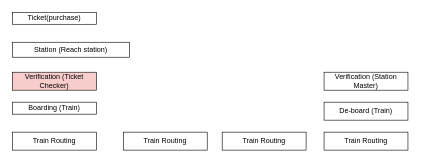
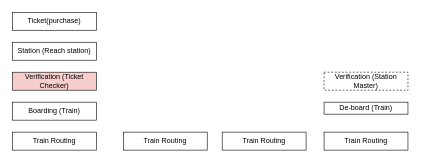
  <mxCell id="0" />
  <mxCell id="1" parent="0" />
- <mxCell id="2" value="Station (Reach station)" style="rounded=0;whiteSpace=wrap;html=1;" vertex="1" parent="1"><mxGeometry x="20" y="70" width="195" height="25" as="geometry" /></mxCell>
- <mxCell id="3" value="Ticket(purchase)" style="rounded=0;whiteSpace=wrap;html=1;" vertex="1" parent="1"><mxGeometry x="20" y="20" width="140" height="20" as="geometry" /></mxCell>
- <mxCell id="4" value="Verification (Station Master)" style="rounded=0;whiteSpace=wrap;html=1;" vertex="1" parent="1"><mxGeometry x="540" y="120" width="140" height="30" as="geometry" /></mxCell>
- <mxCell id="5" value="Boarding (Train)" style="rounded=0;whiteSpace=wrap;html=1;" vertex="1" parent="1"><mxGeometry x="20" y="170" width="140" height="20" as="geometry" /></mxCell>
+ <mxCell id="2" value="Station (Reach station)" style="rounded=0;whiteSpace=wrap;html=1;" vertex="1" parent="1"><mxGeometry x="20" y="70" width="140" height="30" as="geometry" /></mxCell>
+ <mxCell id="3" value="Ticket(purchase)" style="rounded=0;whiteSpace=wrap;html=1;" vertex="1" parent="1"><mxGeometry x="20" y="20" width="140" height="30" as="geometry" /></mxCell>
+ <mxCell id="4" value="Verification (Station Master)" style="rounded=0;whiteSpace=wrap;html=1;dashed=1;" vertex="1" parent="1"><mxGeometry x="540" y="120" width="140" height="30" as="geometry" /></mxCell>
+ <mxCell id="5" value="Boarding (Train)" style="rounded=0;whiteSpace=wrap;html=1;" vertex="1" parent="1"><mxGeometry x="20" y="170" width="140" height="30" as="geometry" /></mxCell>
  <mxCell id="6" value="Train Routing" style="rounded=0;whiteSpace=wrap;html=1;" vertex="1" parent="1"><mxGeometry x="20" y="220" width="140" height="30" as="geometry" /></mxCell>
  <mxCell id="7" value="Train Routing" style="rounded=0;whiteSpace=wrap;html=1;" vertex="1" parent="1"><mxGeometry x="205" y="220" width="140" height="30" as="geometry" /></mxCell>
  <mxCell id="8" value="Train Routing" style="rounded=0;whiteSpace=wrap;html=1;" vertex="1" parent="1"><mxGeometry x="370" y="220" width="140" height="30" as="geometry" /></mxCell>
  <mxCell id="9" value="Train Routing" style="rounded=0;whiteSpace=wrap;html=1;" vertex="1" parent="1"><mxGeometry x="540" y="220" width="140" height="30" as="geometry" /></mxCell>
- <mxCell id="10" value="De-board (Train)" style="rounded=0;whiteSpace=wrap;html=1;" vertex="1" parent="1"><mxGeometry x="540" y="170" width="140" height="30" as="geometry" /></mxCell>
+ <mxCell id="10" value="De-board (Train)" style="rounded=0;whiteSpace=wrap;html=1;" vertex="1" parent="1"><mxGeometry x="540" y="170" width="140" height="20" as="geometry" /></mxCell>
  <mxCell id="11" value="Verification (Ticket Checker)" style="rounded=0;whiteSpace=wrap;html=1;fillColor=#f8cecc;" vertex="1" parent="1"><mxGeometry x="20" y="120" width="140" height="30" as="geometry" /></mxCell>
